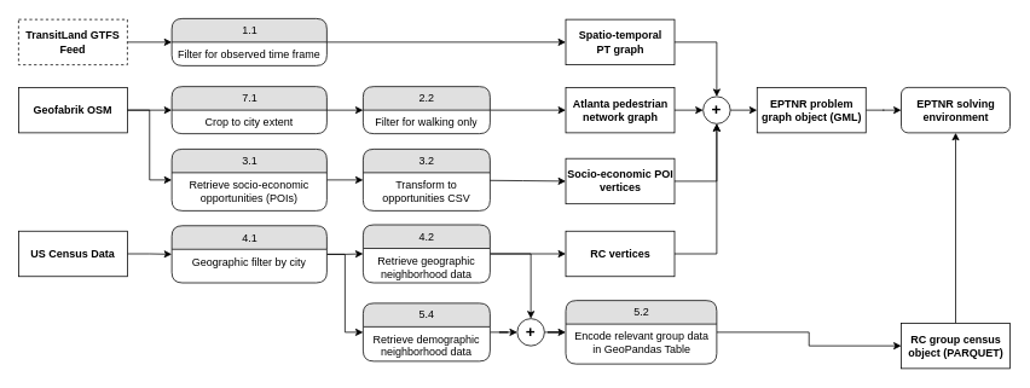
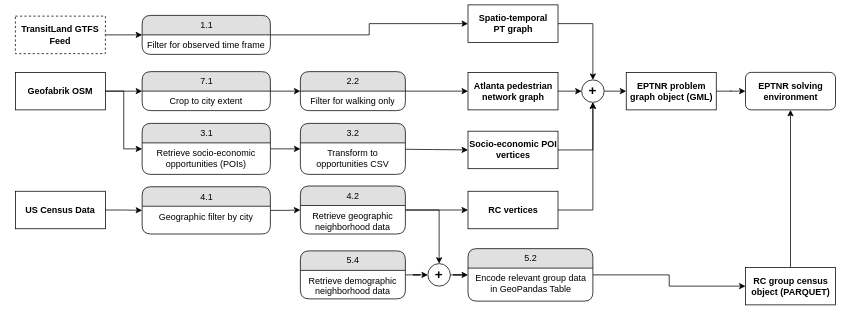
  <mxCell id="0" />
  <mxCell id="1" parent="0" />
  <mxCell id="2" style="edgeStyle=orthogonalEdgeStyle;rounded=0;orthogonalLoop=1;jettySize=auto;html=1;exitX=1;exitY=0.5;exitDx=0;exitDy=0;fontFamily=Helvetica;" parent="1" source="3" edge="1" target="5"><mxGeometry relative="1" as="geometry"><mxPoint x="202" y="46" as="targetPoint" /></mxGeometry></mxCell>
  <mxCell id="3" value="&lt;b&gt;TransitLand GTFS Feed&lt;/b&gt;" style="whiteSpace=wrap;html=1;rounded=0;shadow=0;comic=0;labelBackgroundColor=none;strokeWidth=1;fontFamily=Helvetica;fontSize=12;align=center;dashed=1;" parent="1" vertex="1"><mxGeometry x="20" y="21" width="120" height="50" as="geometry" /></mxCell>
  <mxCell id="4" style="edgeStyle=orthogonalEdgeStyle;rounded=0;orthogonalLoop=1;jettySize=auto;html=1;exitX=1;exitY=0.5;exitDx=0;exitDy=0;fontFamily=Helvetica;" parent="1" source="5" target="14" edge="1"><mxGeometry relative="1" as="geometry" /></mxCell>
  <mxCell id="5" value="1.1" style="swimlane;html=1;fontStyle=0;childLayout=stackLayout;horizontal=1;startSize=26;fillColor=#e0e0e0;horizontalStack=0;resizeParent=1;resizeLast=0;collapsible=1;marginBottom=0;swimlaneFillColor=#ffffff;align=center;rounded=1;shadow=0;comic=0;labelBackgroundColor=none;strokeWidth=1;fontFamily=Helvetica;fontSize=12" parent="1" vertex="1"><mxGeometry x="189" y="20" width="171" height="52" as="geometry" /></mxCell>
  <mxCell id="6" value="Filter for observed time frame" style="text;html=1;strokeColor=none;fillColor=none;spacingLeft=4;spacingRight=4;whiteSpace=wrap;overflow=hidden;rotatable=0;points=[[0,0.5],[1,0.5]];portConstraint=eastwest;align=center;fontFamily=Helvetica;" parent="5" vertex="1"><mxGeometry y="26" width="171" height="26" as="geometry" /></mxCell>
  <mxCell id="7" style="edgeStyle=orthogonalEdgeStyle;rounded=0;orthogonalLoop=1;jettySize=auto;html=1;exitX=0.5;exitY=0;exitDx=0;exitDy=0;startArrow=none;fontFamily=Helvetica;" parent="1" source="34" target="54" edge="1"><mxGeometry relative="1" as="geometry"><mxPoint x="1053.5" y="143.5" as="targetPoint" /></mxGeometry></mxCell>
  <mxCell id="8" style="edgeStyle=orthogonalEdgeStyle;rounded=0;orthogonalLoop=1;jettySize=auto;html=1;entryX=0;entryY=0.5;entryDx=0;entryDy=0;fontFamily=Helvetica;" parent="1" source="50" target="28" edge="1"><mxGeometry relative="1" as="geometry"><mxPoint x="525" y="379" as="sourcePoint" /></mxGeometry></mxCell>
  <mxCell id="9" style="edgeStyle=orthogonalEdgeStyle;rounded=0;orthogonalLoop=1;jettySize=auto;html=1;exitX=1;exitY=0.5;exitDx=0;exitDy=0;fontFamily=Helvetica;" parent="1" source="10" target="15" edge="1"><mxGeometry relative="1" as="geometry" /></mxCell>
  <mxCell id="10" value="&lt;b&gt;Geofabrik OSM&lt;/b&gt;" style="whiteSpace=wrap;html=1;rounded=0;shadow=0;comic=0;labelBackgroundColor=none;strokeWidth=1;fontFamily=Helvetica;fontSize=12;align=center;" parent="1" vertex="1"><mxGeometry x="20" y="96" width="120" height="50" as="geometry" /></mxCell>
  <mxCell id="11" style="edgeStyle=orthogonalEdgeStyle;rounded=0;orthogonalLoop=1;jettySize=auto;html=1;fontFamily=Helvetica;" parent="1" source="12" target="48" edge="1"><mxGeometry relative="1" as="geometry" /></mxCell>
  <mxCell id="12" value="&lt;b&gt;US Census Data&lt;/b&gt;" style="whiteSpace=wrap;html=1;rounded=0;shadow=0;comic=0;labelBackgroundColor=none;strokeWidth=1;fontFamily=Helvetica;fontSize=12;align=center;" parent="1" vertex="1"><mxGeometry x="20" y="254.5" width="120" height="50" as="geometry" /></mxCell>
  <mxCell id="13" style="edgeStyle=orthogonalEdgeStyle;rounded=0;orthogonalLoop=1;jettySize=auto;html=1;exitX=1;exitY=0.5;exitDx=0;exitDy=0;entryX=0.5;entryY=0;entryDx=0;entryDy=0;fontFamily=Helvetica;" parent="1" source="14" target="21" edge="1"><mxGeometry relative="1" as="geometry" /></mxCell>
- <mxCell id="14" value="Spatio-temporal &lt;br&gt;PT graph" style="whiteSpace=wrap;html=1;rounded=0;shadow=0;comic=0;labelBackgroundColor=none;strokeWidth=1;fontFamily=Helvetica;fontSize=12;align=center;fontStyle=1" parent="1" vertex="1"><mxGeometry x="623.5" y="21" width="120" height="50" as="geometry" /></mxCell>
+ <mxCell id="14" value="Spatio-temporal &lt;br&gt;PT graph" style="whiteSpace=wrap;html=1;rounded=0;shadow=0;comic=0;labelBackgroundColor=none;strokeWidth=1;fontFamily=Helvetica;fontSize=12;align=center;fontStyle=1" parent="1" vertex="1"><mxGeometry x="623.5" y="6" width="120" height="50" as="geometry" /></mxCell>
  <mxCell id="15" value="7.1" style="swimlane;html=1;fontStyle=0;childLayout=stackLayout;horizontal=1;startSize=26;fillColor=#e0e0e0;horizontalStack=0;resizeParent=1;resizeLast=0;collapsible=1;marginBottom=0;swimlaneFillColor=#ffffff;align=center;rounded=1;shadow=0;comic=0;labelBackgroundColor=none;strokeWidth=1;fontFamily=Helvetica;fontSize=12" parent="1" vertex="1"><mxGeometry x="189" y="95" width="171" height="52" as="geometry" /></mxCell>
  <mxCell id="16" value="Crop to city extent" style="text;html=1;strokeColor=none;fillColor=none;spacingLeft=4;spacingRight=4;whiteSpace=wrap;overflow=hidden;rotatable=0;points=[[0,0.5],[1,0.5]];portConstraint=eastwest;align=center;fontFamily=Helvetica;" parent="15" vertex="1"><mxGeometry y="26" width="171" height="26" as="geometry" /></mxCell>
  <mxCell id="17" style="edgeStyle=orthogonalEdgeStyle;rounded=0;orthogonalLoop=1;jettySize=auto;html=1;exitX=1;exitY=0.5;exitDx=0;exitDy=0;entryX=0;entryY=0.5;entryDx=0;entryDy=0;fontFamily=Helvetica;" parent="1" source="15" target="44" edge="1"><mxGeometry relative="1" as="geometry"><mxPoint x="582" y="135" as="sourcePoint" /></mxGeometry></mxCell>
  <mxCell id="18" style="edgeStyle=orthogonalEdgeStyle;rounded=0;orthogonalLoop=1;jettySize=auto;html=1;exitX=1;exitY=0.5;exitDx=0;exitDy=0;entryX=0;entryY=0.5;entryDx=0;entryDy=0;fontFamily=Helvetica;" parent="1" source="19" target="21" edge="1"><mxGeometry relative="1" as="geometry" /></mxCell>
  <mxCell id="19" value="Atlanta pedestrian network graph" style="whiteSpace=wrap;html=1;rounded=0;shadow=0;comic=0;labelBackgroundColor=none;strokeWidth=1;fontFamily=Helvetica;fontSize=12;align=center;fontStyle=1" parent="1" vertex="1"><mxGeometry x="623.5" y="96" width="120" height="50" as="geometry" /></mxCell>
  <mxCell id="20" style="edgeStyle=orthogonalEdgeStyle;rounded=0;orthogonalLoop=1;jettySize=auto;html=1;exitX=1;exitY=0.5;exitDx=0;exitDy=0;entryX=0;entryY=0.5;entryDx=0;entryDy=0;fontFamily=Helvetica;" parent="1" source="21" target="36" edge="1"><mxGeometry relative="1" as="geometry"><mxPoint x="920.5" y="133" as="targetPoint" /></mxGeometry></mxCell>
  <mxCell id="21" value="&lt;b&gt;&lt;font style=&quot;font-size: 18px&quot;&gt;+&lt;/font&gt;&lt;/b&gt;" style="ellipse;whiteSpace=wrap;html=1;rounded=1;shadow=0;comic=0;labelBackgroundColor=none;strokeWidth=1;fontFamily=Helvetica;fontSize=12;align=center;" parent="1" vertex="1"><mxGeometry x="775" y="106" width="30" height="30" as="geometry" /></mxCell>
  <mxCell id="22" style="edgeStyle=orthogonalEdgeStyle;rounded=0;orthogonalLoop=1;jettySize=auto;html=1;exitX=1;exitY=0.5;exitDx=0;exitDy=0;entryX=0;entryY=0.5;entryDx=0;entryDy=0;fontFamily=Helvetica;" parent="1" source="10" target="37" edge="1"><mxGeometry relative="1" as="geometry"><mxPoint x="140" y="219" as="sourcePoint" /></mxGeometry></mxCell>
  <mxCell id="23" style="edgeStyle=orthogonalEdgeStyle;rounded=0;orthogonalLoop=1;jettySize=auto;html=1;exitX=1;exitY=0.5;exitDx=0;exitDy=0;entryX=0.5;entryY=1;entryDx=0;entryDy=0;startArrow=none;fontFamily=Helvetica;" parent="1" source="26" target="21" edge="1"><mxGeometry relative="1" as="geometry" /></mxCell>
  <mxCell id="24" value="" style="edgeStyle=orthogonalEdgeStyle;rounded=0;orthogonalLoop=1;jettySize=auto;html=1;fontFamily=Helvetica;" parent="1" source="37" target="29" edge="1"><mxGeometry relative="1" as="geometry" /></mxCell>
  <mxCell id="25" style="edgeStyle=orthogonalEdgeStyle;rounded=0;orthogonalLoop=1;jettySize=auto;html=1;exitX=1;exitY=0.5;exitDx=0;exitDy=0;fontFamily=Helvetica;" parent="1" target="26" edge="1"><mxGeometry relative="1" as="geometry"><mxPoint x="527.5" y="198.42" as="sourcePoint" /></mxGeometry></mxCell>
  <mxCell id="26" value="&lt;b&gt;Socio-economic POI vertices&lt;/b&gt;" style="whiteSpace=wrap;html=1;rounded=0;shadow=0;comic=0;labelBackgroundColor=none;strokeWidth=1;fontFamily=Helvetica;fontSize=12;align=center;" parent="1" vertex="1"><mxGeometry x="623.5" y="174.42" width="120" height="50" as="geometry" /></mxCell>
  <mxCell id="27" style="edgeStyle=orthogonalEdgeStyle;rounded=0;orthogonalLoop=1;jettySize=auto;html=1;fontFamily=Helvetica;" parent="1" source="28" target="32" edge="1"><mxGeometry relative="1" as="geometry" /></mxCell>
  <mxCell id="28" value="&lt;b&gt;&lt;font style=&quot;font-size: 18px&quot;&gt;+&lt;/font&gt;&lt;/b&gt;" style="ellipse;whiteSpace=wrap;html=1;rounded=1;shadow=0;comic=0;labelBackgroundColor=none;strokeWidth=1;fontFamily=Helvetica;fontSize=12;align=center;" parent="1" vertex="1"><mxGeometry x="570" y="351" width="30" height="30" as="geometry" /></mxCell>
  <mxCell id="29" value="3.2" style="swimlane;html=1;fontStyle=0;childLayout=stackLayout;horizontal=1;startSize=26;fillColor=#e0e0e0;horizontalStack=0;resizeParent=1;resizeLast=0;collapsible=1;marginBottom=0;swimlaneFillColor=#ffffff;align=center;rounded=1;shadow=0;comic=0;labelBackgroundColor=none;strokeWidth=1;fontFamily=Helvetica;fontSize=12" parent="1" vertex="1"><mxGeometry x="400" y="164" width="140" height="68" as="geometry" /></mxCell>
  <mxCell id="30" value="Transform to opportunities CSV" style="text;html=1;strokeColor=none;fillColor=none;spacingLeft=4;spacingRight=4;whiteSpace=wrap;overflow=hidden;rotatable=0;points=[[0,0.5],[1,0.5]];portConstraint=eastwest;align=center;fontFamily=Helvetica;" parent="29" vertex="1"><mxGeometry y="26" width="140" height="34" as="geometry" /></mxCell>
  <mxCell id="31" style="edgeStyle=orthogonalEdgeStyle;rounded=0;orthogonalLoop=1;jettySize=auto;html=1;exitX=1;exitY=0.5;exitDx=0;exitDy=0;fontFamily=Helvetica;" parent="1" source="32" target="34" edge="1"><mxGeometry relative="1" as="geometry"><mxPoint x="824.5" y="366.043" as="targetPoint" /></mxGeometry></mxCell>
  <mxCell id="32" value="5.2" style="swimlane;html=1;fontStyle=0;childLayout=stackLayout;horizontal=1;startSize=26;fillColor=#e0e0e0;horizontalStack=0;resizeParent=1;resizeLast=0;collapsible=1;marginBottom=0;swimlaneFillColor=#ffffff;align=center;rounded=1;shadow=0;comic=0;labelBackgroundColor=none;strokeWidth=1;fontFamily=Helvetica;fontSize=12" parent="1" vertex="1"><mxGeometry x="623.5" y="331" width="166.5" height="70" as="geometry" /></mxCell>
  <mxCell id="33" value="Encode relevant group data in GeoPandas Table" style="text;html=1;strokeColor=none;fillColor=none;spacingLeft=4;spacingRight=4;whiteSpace=wrap;overflow=hidden;rotatable=0;points=[[0,0.5],[1,0.5]];portConstraint=eastwest;align=center;fontFamily=Helvetica;" parent="32" vertex="1"><mxGeometry y="26" width="166.5" height="44" as="geometry" /></mxCell>
  <mxCell id="34" value="&lt;b&gt;RC group census object (PARQUET)&lt;/b&gt;" style="whiteSpace=wrap;html=1;rounded=0;shadow=0;comic=0;labelBackgroundColor=none;strokeWidth=1;fontFamily=Helvetica;fontSize=12;align=center;" parent="1" vertex="1"><mxGeometry x="993.5" y="356" width="120" height="50" as="geometry" /></mxCell>
  <mxCell id="35" style="edgeStyle=orthogonalEdgeStyle;rounded=0;orthogonalLoop=1;jettySize=auto;html=1;fontFamily=Helvetica;" parent="1" source="36" target="54" edge="1"><mxGeometry relative="1" as="geometry"><mxPoint x="993.5" y="121" as="targetPoint" /></mxGeometry></mxCell>
  <mxCell id="36" value="&lt;b&gt;EPTNR problem graph object (GML)&lt;/b&gt;" style="whiteSpace=wrap;html=1;rounded=0;shadow=0;comic=0;labelBackgroundColor=none;strokeWidth=1;fontFamily=Helvetica;fontSize=12;align=center;" parent="1" vertex="1"><mxGeometry x="834.5" y="96" width="120" height="50" as="geometry" /></mxCell>
  <mxCell id="37" value="3.1" style="swimlane;html=1;fontStyle=0;childLayout=stackLayout;horizontal=1;startSize=26;fillColor=#e0e0e0;horizontalStack=0;resizeParent=1;resizeLast=0;collapsible=1;marginBottom=0;swimlaneFillColor=#ffffff;align=center;rounded=1;shadow=0;comic=0;labelBackgroundColor=none;strokeWidth=1;fontFamily=Helvetica;fontSize=12" parent="1" vertex="1"><mxGeometry x="189" y="164" width="171" height="68" as="geometry" /></mxCell>
  <mxCell id="38" value="Retrieve socio-economic opportunities (POIs)" style="text;html=1;strokeColor=none;fillColor=none;spacingLeft=4;spacingRight=4;whiteSpace=wrap;overflow=hidden;rotatable=0;points=[[0,0.5],[1,0.5]];portConstraint=eastwest;align=center;fontFamily=Helvetica;" parent="37" vertex="1"><mxGeometry y="26" width="171" height="34" as="geometry" /></mxCell>
  <mxCell id="39" style="edgeStyle=orthogonalEdgeStyle;rounded=0;orthogonalLoop=1;jettySize=auto;html=1;entryX=0;entryY=0.5;entryDx=0;entryDy=0;fontFamily=Helvetica;" parent="1" source="41" target="53" edge="1"><mxGeometry relative="1" as="geometry" /></mxCell>
  <mxCell id="40" style="edgeStyle=orthogonalEdgeStyle;rounded=0;orthogonalLoop=1;jettySize=auto;html=1;fontFamily=Helvetica;" parent="1" source="41" target="28" edge="1"><mxGeometry relative="1" as="geometry" /></mxCell>
  <mxCell id="41" value="4.2" style="swimlane;html=1;fontStyle=0;childLayout=stackLayout;horizontal=1;startSize=26;fillColor=#e0e0e0;horizontalStack=0;resizeParent=1;resizeLast=0;collapsible=1;marginBottom=0;swimlaneFillColor=#ffffff;align=center;rounded=1;shadow=0;comic=0;labelBackgroundColor=none;strokeWidth=1;fontFamily=Helvetica;fontSize=12" parent="1" vertex="1"><mxGeometry x="400" y="247.5" width="140" height="64" as="geometry" /></mxCell>
  <mxCell id="42" value="Retrieve geographic neighborhood data" style="text;html=1;strokeColor=none;fillColor=none;spacingLeft=4;spacingRight=4;whiteSpace=wrap;overflow=hidden;rotatable=0;points=[[0,0.5],[1,0.5]];portConstraint=eastwest;align=center;fontFamily=Helvetica;" parent="41" vertex="1"><mxGeometry y="26" width="140" height="37" as="geometry" /></mxCell>
  <mxCell id="43" style="edgeStyle=orthogonalEdgeStyle;rounded=0;orthogonalLoop=1;jettySize=auto;html=1;entryX=0;entryY=0.5;entryDx=0;entryDy=0;fontFamily=Helvetica;" parent="1" source="44" target="19" edge="1"><mxGeometry relative="1" as="geometry" /></mxCell>
  <mxCell id="44" value="2.2" style="swimlane;html=1;fontStyle=0;childLayout=stackLayout;horizontal=1;startSize=26;fillColor=#e0e0e0;horizontalStack=0;resizeParent=1;resizeLast=0;collapsible=1;marginBottom=0;swimlaneFillColor=#ffffff;align=center;rounded=1;shadow=0;comic=0;labelBackgroundColor=none;strokeWidth=1;fontFamily=Helvetica;fontSize=12" parent="1" vertex="1"><mxGeometry x="400" y="95" width="140" height="52" as="geometry" /></mxCell>
  <mxCell id="45" value="Filter for walking only" style="text;html=1;strokeColor=none;fillColor=none;spacingLeft=4;spacingRight=4;whiteSpace=wrap;overflow=hidden;rotatable=0;points=[[0,0.5],[1,0.5]];portConstraint=eastwest;align=center;fontFamily=Helvetica;" parent="44" vertex="1"><mxGeometry y="26" width="140" height="26" as="geometry" /></mxCell>
  <mxCell id="46" style="edgeStyle=orthogonalEdgeStyle;rounded=0;orthogonalLoop=1;jettySize=auto;html=1;fontFamily=Helvetica;" parent="1" source="48" target="41" edge="1"><mxGeometry relative="1" as="geometry" /></mxCell>
- <mxCell id="47" style="edgeStyle=orthogonalEdgeStyle;rounded=0;orthogonalLoop=1;jettySize=auto;html=1;fontFamily=Helvetica;" parent="1" source="48" target="50" edge="1"><mxGeometry relative="1" as="geometry"><mxPoint x="385.42" y="366.19" as="targetPoint" /><Array as="points"><mxPoint x="380" y="280" /><mxPoint x="380" y="366" /></Array></mxGeometry></mxCell>
  <mxCell id="48" value="4.1" style="swimlane;html=1;fontStyle=0;childLayout=stackLayout;horizontal=1;startSize=26;fillColor=#e0e0e0;horizontalStack=0;resizeParent=1;resizeLast=0;collapsible=1;marginBottom=0;swimlaneFillColor=#ffffff;align=center;rounded=1;shadow=0;comic=0;labelBackgroundColor=none;strokeWidth=1;fontFamily=Helvetica;fontSize=12" parent="1" vertex="1"><mxGeometry x="189" y="248.5" width="171" height="63" as="geometry" /></mxCell>
  <mxCell id="49" value="Geographic filter by city" style="text;html=1;strokeColor=none;fillColor=none;spacingLeft=4;spacingRight=4;whiteSpace=wrap;overflow=hidden;rotatable=0;points=[[0,0.5],[1,0.5]];portConstraint=eastwest;align=center;fontFamily=Helvetica;" parent="48" vertex="1"><mxGeometry y="26" width="171" height="37" as="geometry" /></mxCell>
  <mxCell id="50" value="5.4" style="swimlane;html=1;fontStyle=0;childLayout=stackLayout;horizontal=1;startSize=26;fillColor=#e0e0e0;horizontalStack=0;resizeParent=1;resizeLast=0;collapsible=1;marginBottom=0;swimlaneFillColor=#ffffff;align=center;rounded=1;shadow=0;comic=0;labelBackgroundColor=none;strokeWidth=1;fontFamily=Helvetica;fontSize=12" parent="1" vertex="1"><mxGeometry x="400" y="334" width="140" height="64" as="geometry" /></mxCell>
  <mxCell id="51" value="Retrieve demographic neighborhood data" style="text;html=1;strokeColor=none;fillColor=none;spacingLeft=4;spacingRight=4;whiteSpace=wrap;overflow=hidden;rotatable=0;points=[[0,0.5],[1,0.5]];portConstraint=eastwest;align=center;fontFamily=Helvetica;" parent="50" vertex="1"><mxGeometry y="26" width="140" height="37" as="geometry" /></mxCell>
  <mxCell id="52" style="edgeStyle=orthogonalEdgeStyle;rounded=0;orthogonalLoop=1;jettySize=auto;html=1;fontFamily=Helvetica;" parent="1" source="53" target="21" edge="1"><mxGeometry relative="1" as="geometry" /></mxCell>
  <mxCell id="53" value="&lt;b&gt;RC vertices&lt;/b&gt;" style="whiteSpace=wrap;html=1;rounded=0;shadow=0;comic=0;labelBackgroundColor=none;strokeWidth=1;fontFamily=Helvetica;fontSize=12;align=center;" parent="1" vertex="1"><mxGeometry x="623.5" y="254.5" width="120" height="50" as="geometry" /></mxCell>
  <mxCell id="54" value="&lt;b&gt;EPTNR solving environment&lt;/b&gt;" style="whiteSpace=wrap;html=1;rounded=1;shadow=0;comic=0;labelBackgroundColor=none;strokeWidth=1;fontFamily=Helvetica;fontSize=12;align=center;" parent="1" vertex="1"><mxGeometry x="993.5" y="96" width="120" height="50" as="geometry" /></mxCell>
